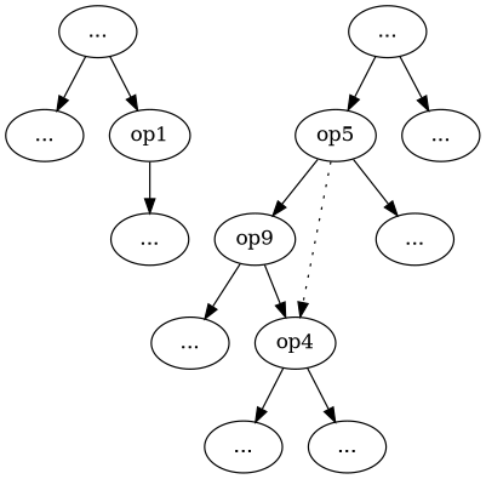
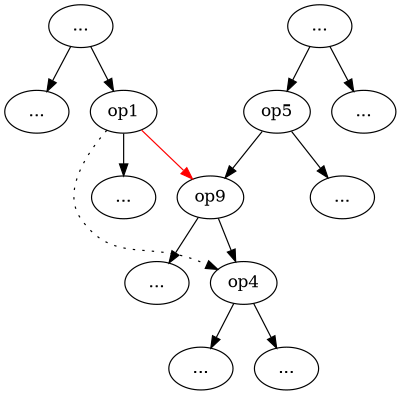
  digraph {
    rankdir=TB
    n1 [label="..."]
    n2 [label="..."]
    op1
    n4 [label="..."]
    n5 [label=op9]
    op4
    n7 [label="..."]
    n8 [label="..."]
    n9 [label=op5]
    n10 [label="..."]
    n11 [label="..."]
    n12 [label="..."]
    n13 [label="..."]
    n1 -> n2
    n1 -> op1
    op1 -> n4
-   n9 -> op4 [style=dotted]
+   op1 -> n5 [color=red]
+   op1 -> op4 [style=dotted]
    n5 -> op4
    n5 -> n11
    op4 -> n12
    op4 -> n13
    n7 -> n8
    n7 -> n9
    n9 -> n5
    n9 -> n10
  }
